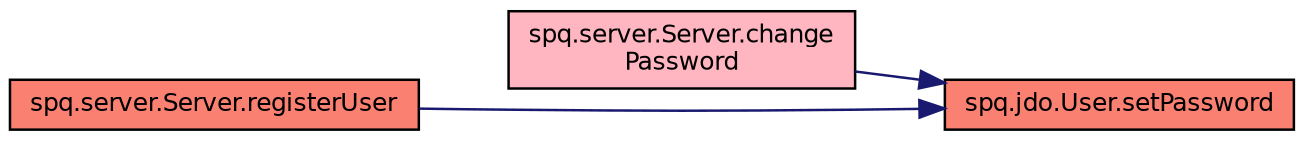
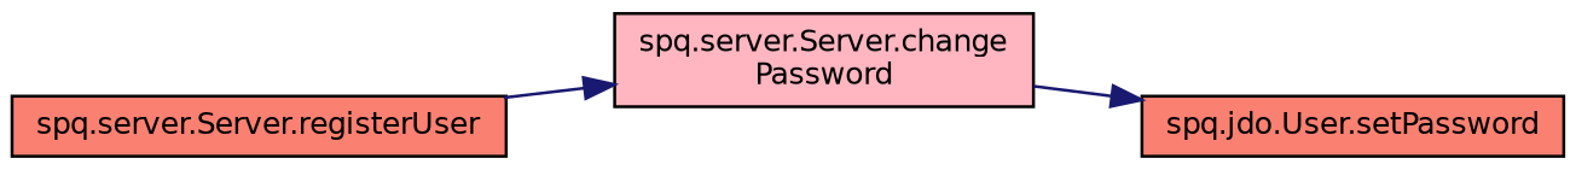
  digraph {
    rankdir=RL
    node [color=black fillcolor=salmon fontname=Helvetica fontsize=10 shape=record style=filled]
    edge [color=midnightblue dir=back fontname=Helvetica fontsize=10 labelfontname=Helvetica labelfontsize=10 style=solid]
    n1 [fontcolor=black height=0.2 label="spq.jdo.User.setPassword" width=0.4]
    n2 [fillcolor=lightpink height=0.2 label="spq.server.Server.change\lPassword" width=0.4]
    n3 [height=0.2 label="spq.server.Server.registerUser" width=0.4]
    n1 -> n2
-   n1 -> n3
+   n2 -> n3
  }
